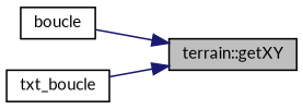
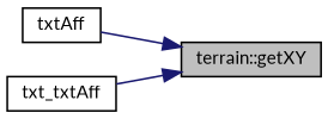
  digraph {
    fontname=Lato
    rankdir=RL
    node [color=black fillcolor=white fontname=Lato fontsize=10 shape=record style=filled]
    edge [color=midnightblue dir=back fontname=Lato fontsize=10 labelfontname=Helvetica labelfontsize=10 style=solid]
    n1 [fillcolor=grey75 fontcolor=black height=0.2 label="terrain::getXY" width=0.4]
-   n2 [height=0.2 label=boucle width=0.4]
-   n3 [height=0.2 label=txt_boucle width=0.4]
+   n2 [height=0.2 label=txtAff width=0.4]
+   n3 [height=0.2 label=txt_txtAff width=0.4]
    n1 -> n2
    n1 -> n3
  }
